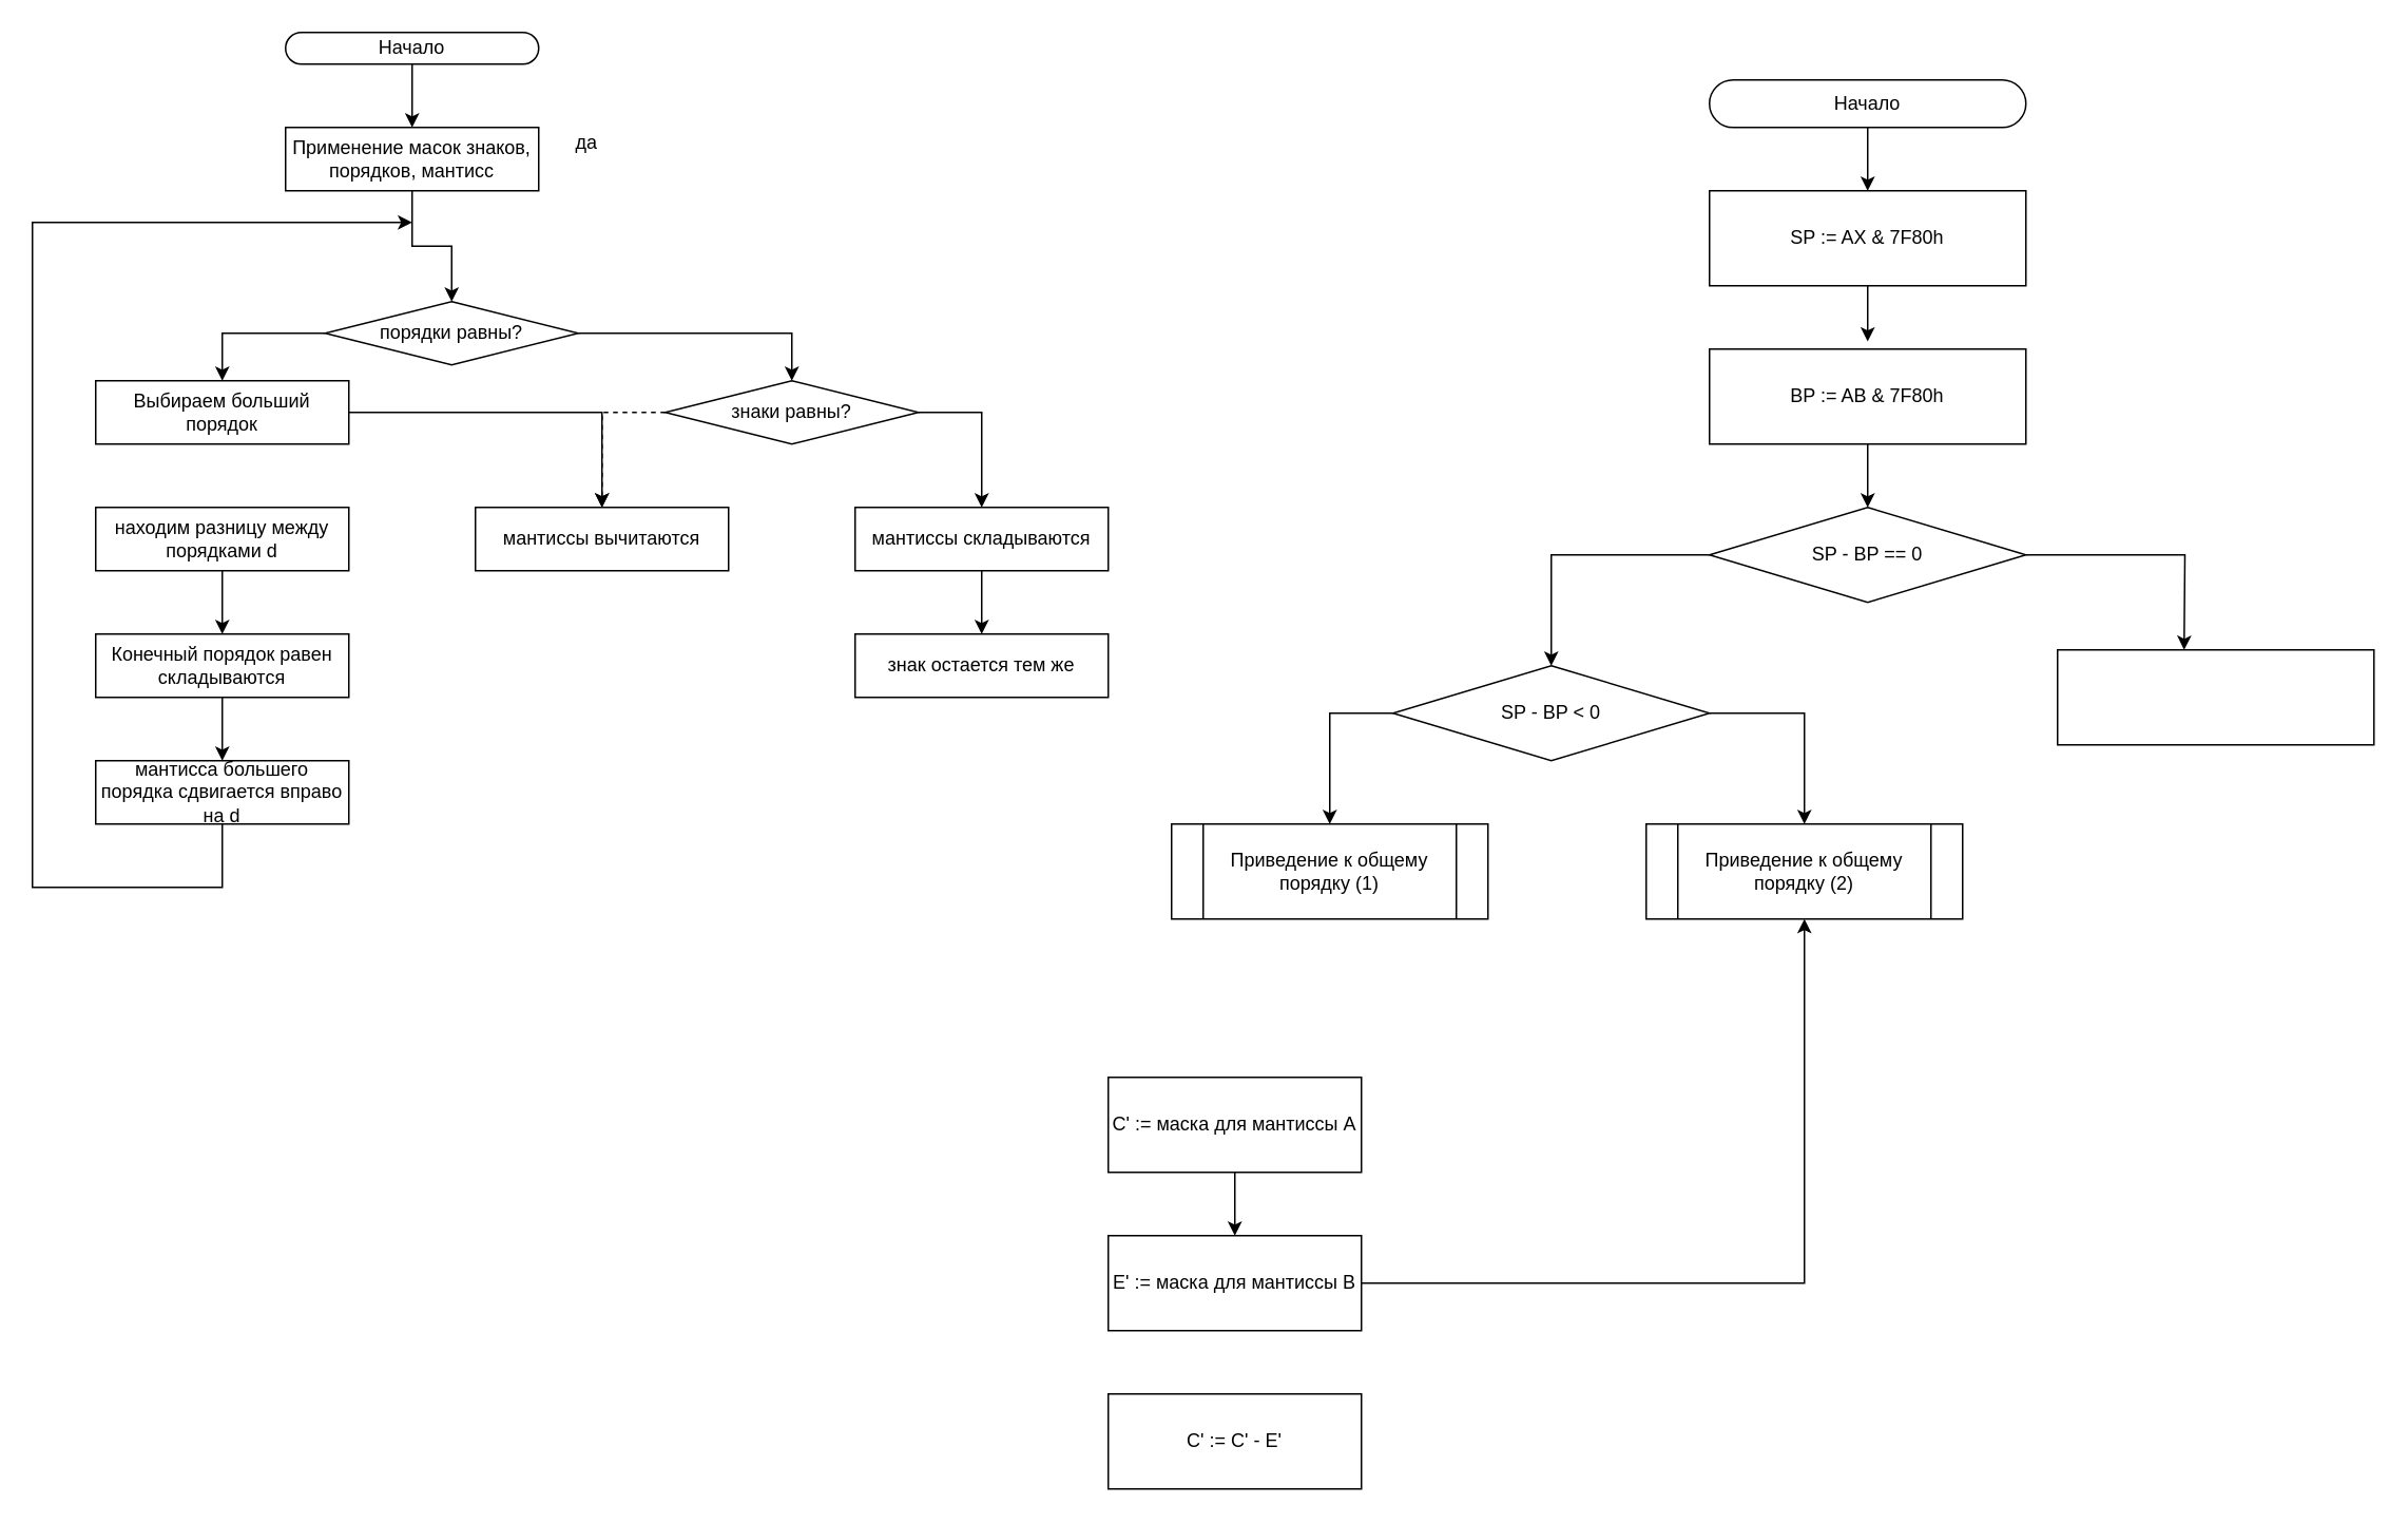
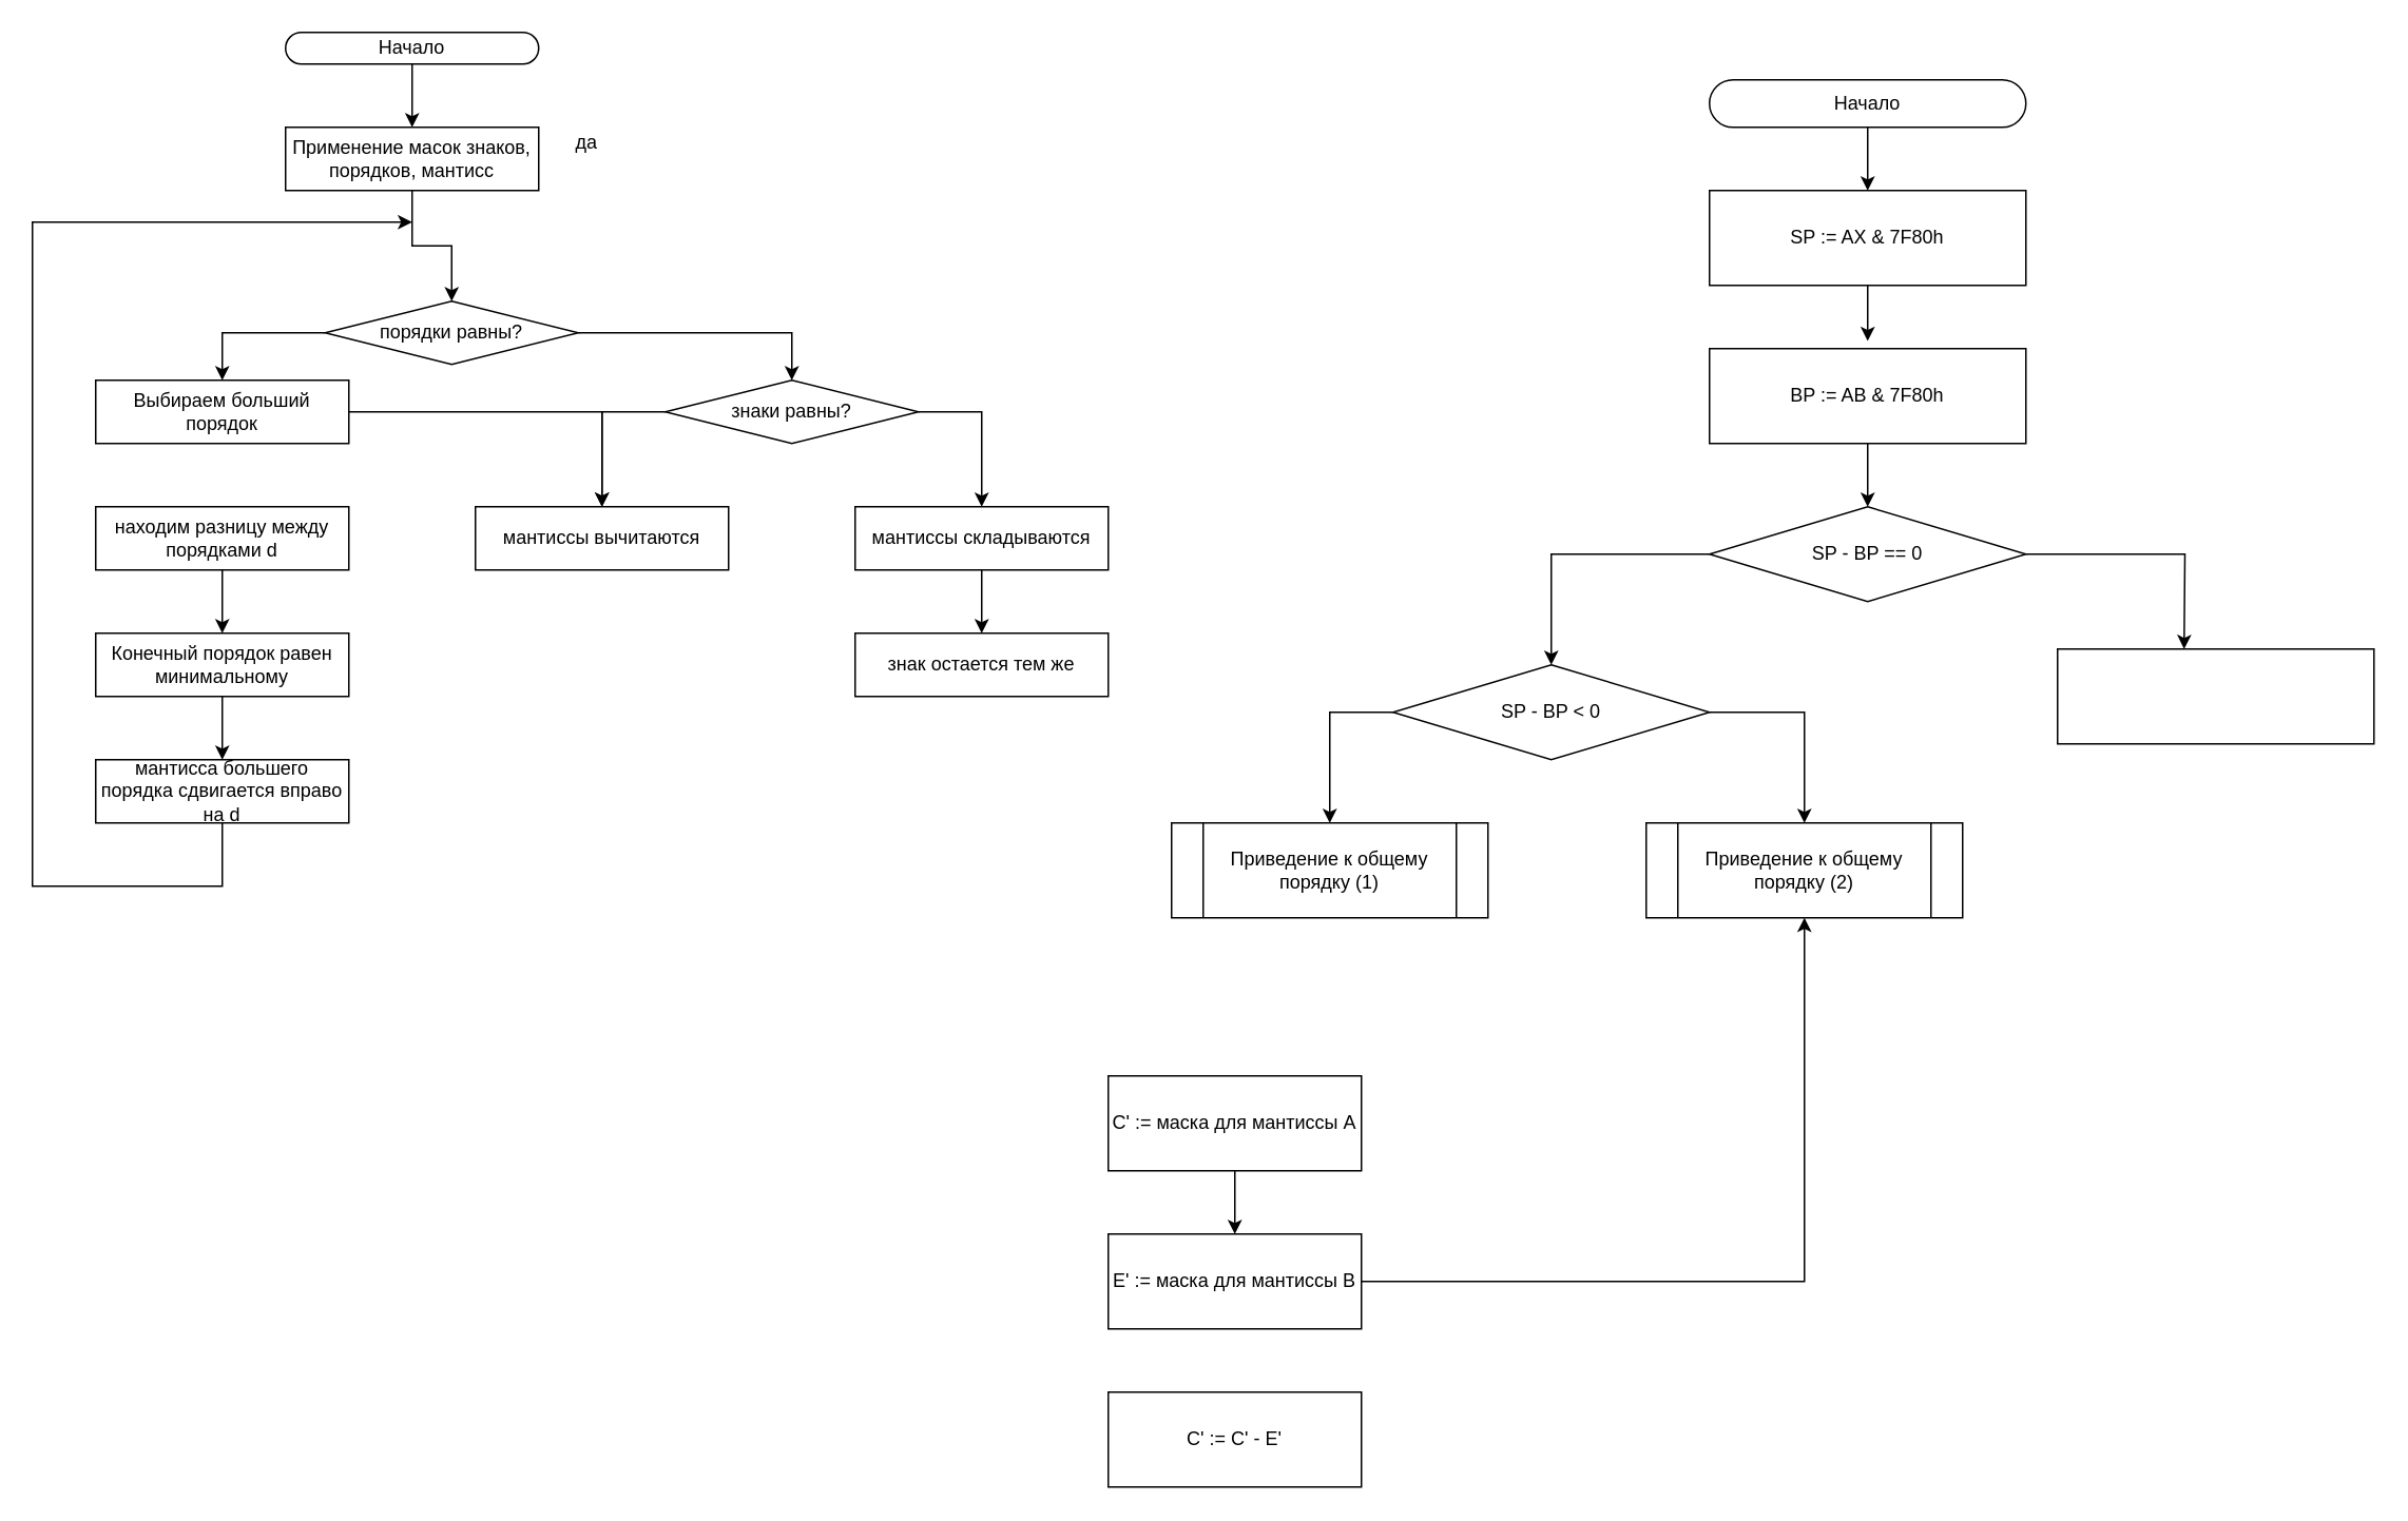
  <mxCell id="0" />
  <mxCell id="1" parent="0" />
  <mxCell id="2" style="edgeStyle=orthogonalEdgeStyle;rounded=0;orthogonalLoop=1;jettySize=auto;html=1;entryX=0.5;entryY=0;entryDx=0;entryDy=0;" edge="1" parent="1" source="3" target="5"><mxGeometry relative="1" as="geometry" /></mxCell>
  <mxCell id="3" value="Начало" style="rounded=1;whiteSpace=wrap;html=1;arcSize=50;" vertex="1" parent="1"><mxGeometry x="1080" y="50" width="200" height="30" as="geometry" /></mxCell>
  <mxCell id="4" style="edgeStyle=orthogonalEdgeStyle;rounded=0;orthogonalLoop=1;jettySize=auto;html=1;entryX=0.5;entryY=-0.08;entryDx=0;entryDy=0;entryPerimeter=0;" edge="1" parent="1" source="5" target="7"><mxGeometry relative="1" as="geometry" /></mxCell>
  <mxCell id="5" value="SP := AX &amp;amp; 7F80h" style="rounded=0;whiteSpace=wrap;html=1;" vertex="1" parent="1"><mxGeometry x="1080" y="120" width="200" height="60" as="geometry" /></mxCell>
  <mxCell id="6" style="edgeStyle=orthogonalEdgeStyle;rounded=0;orthogonalLoop=1;jettySize=auto;html=1;entryX=0.5;entryY=0;entryDx=0;entryDy=0;" edge="1" parent="1" source="7" target="10"><mxGeometry relative="1" as="geometry" /></mxCell>
  <mxCell id="7" value="BP := AB &amp;amp; 7F80h" style="rounded=0;whiteSpace=wrap;html=1;" vertex="1" parent="1"><mxGeometry x="1080" y="220" width="200" height="60" as="geometry" /></mxCell>
  <mxCell id="8" style="edgeStyle=orthogonalEdgeStyle;rounded=0;orthogonalLoop=1;jettySize=auto;html=1;entryX=0.5;entryY=0;entryDx=0;entryDy=0;exitX=0;exitY=0.5;exitDx=0;exitDy=0;" edge="1" parent="1" source="10" target="13"><mxGeometry relative="1" as="geometry" /></mxCell>
  <mxCell id="9" style="edgeStyle=orthogonalEdgeStyle;rounded=0;orthogonalLoop=1;jettySize=auto;html=1;entryX=0.5;entryY=0;entryDx=0;entryDy=0;exitX=1;exitY=0.5;exitDx=0;exitDy=0;" edge="1" parent="1" source="10"><mxGeometry relative="1" as="geometry"><mxPoint x="1380" y="410" as="targetPoint" /></mxGeometry></mxCell>
  <mxCell id="10" value="SP - BP == 0" style="rhombus;whiteSpace=wrap;html=1;" vertex="1" parent="1"><mxGeometry x="1080" y="320" width="200" height="60" as="geometry" /></mxCell>
  <mxCell id="11" style="edgeStyle=orthogonalEdgeStyle;rounded=0;orthogonalLoop=1;jettySize=auto;html=1;entryX=0.5;entryY=0;entryDx=0;entryDy=0;exitX=0;exitY=0.5;exitDx=0;exitDy=0;" edge="1" parent="1" source="13" target="14"><mxGeometry relative="1" as="geometry" /></mxCell>
  <mxCell id="12" style="edgeStyle=orthogonalEdgeStyle;rounded=0;orthogonalLoop=1;jettySize=auto;html=1;exitX=1;exitY=0.5;exitDx=0;exitDy=0;" edge="1" parent="1" source="13" target="15"><mxGeometry relative="1" as="geometry" /></mxCell>
  <mxCell id="13" value="SP - BP &amp;lt; 0" style="rhombus;whiteSpace=wrap;html=1;" vertex="1" parent="1"><mxGeometry x="880" y="420" width="200" height="60" as="geometry" /></mxCell>
  <mxCell id="14" value="Приведение к общему порядку (1)" style="shape=process;whiteSpace=wrap;html=1;backgroundOutline=1;size=0.1;" vertex="1" parent="1"><mxGeometry x="740" y="520" width="200" height="60" as="geometry" /></mxCell>
  <mxCell id="15" value="Приведение к общему порядку (2)" style="shape=process;whiteSpace=wrap;html=1;backgroundOutline=1;size=0.1;" vertex="1" parent="1"><mxGeometry x="1040" y="520" width="200" height="60" as="geometry" /></mxCell>
  <mxCell id="16" value="&amp;nbsp;" style="rounded=0;whiteSpace=wrap;html=1;" vertex="1" parent="1"><mxGeometry x="1300" y="410" width="200" height="60" as="geometry" /></mxCell>
  <mxCell id="17" style="edgeStyle=orthogonalEdgeStyle;rounded=0;orthogonalLoop=1;jettySize=auto;html=1;" edge="1" parent="1" source="18" target="39"><mxGeometry relative="1" as="geometry" /></mxCell>
  <mxCell id="18" value="Начало" style="rounded=1;whiteSpace=wrap;html=1;arcSize=50;" vertex="1" parent="1"><mxGeometry x="180" y="20" width="160" height="20" as="geometry" /></mxCell>
  <mxCell id="19" style="edgeStyle=orthogonalEdgeStyle;rounded=0;orthogonalLoop=1;jettySize=auto;html=1;entryX=0.5;entryY=0;entryDx=0;entryDy=0;" edge="1" parent="1" source="20" target="22"><mxGeometry relative="1" as="geometry" /></mxCell>
  <mxCell id="20" value="C' := маска для мантиссы A" style="rounded=0;whiteSpace=wrap;html=1;" vertex="1" parent="1"><mxGeometry x="700" y="680" width="160" height="60" as="geometry" /></mxCell>
  <mxCell id="21" style="edgeStyle=orthogonalEdgeStyle;rounded=0;orthogonalLoop=1;jettySize=auto;html=1;" edge="1" parent="1" source="22" target="15"><mxGeometry relative="1" as="geometry" /></mxCell>
  <mxCell id="22" value="E' := маска для мантиссы B" style="rounded=0;whiteSpace=wrap;html=1;" vertex="1" parent="1"><mxGeometry x="700" y="780" width="160" height="60" as="geometry" /></mxCell>
  <mxCell id="23" value="C' := C' - E'" style="rounded=0;whiteSpace=wrap;html=1;" vertex="1" parent="1"><mxGeometry x="700" y="880" width="160" height="60" as="geometry" /></mxCell>
  <mxCell id="24" style="edgeStyle=orthogonalEdgeStyle;rounded=0;orthogonalLoop=1;jettySize=auto;html=1;entryX=0.5;entryY=0;entryDx=0;entryDy=0;exitX=1;exitY=0.5;exitDx=0;exitDy=0;" edge="1" parent="1" source="26" target="29"><mxGeometry relative="1" as="geometry" /></mxCell>
  <mxCell id="25" style="edgeStyle=orthogonalEdgeStyle;rounded=0;orthogonalLoop=1;jettySize=auto;html=1;entryX=0.5;entryY=0;entryDx=0;entryDy=0;exitX=0;exitY=0.5;exitDx=0;exitDy=0;" edge="1" parent="1" source="26" target="35"><mxGeometry relative="1" as="geometry" /></mxCell>
  <mxCell id="26" value="порядки равны?" style="rhombus;whiteSpace=wrap;html=1;" vertex="1" parent="1"><mxGeometry x="205" y="190" width="160" height="40" as="geometry" /></mxCell>
- <mxCell id="27" style="edgeStyle=orthogonalEdgeStyle;rounded=0;orthogonalLoop=1;jettySize=auto;html=1;exitX=0;exitY=0.5;exitDx=0;exitDy=0;dashed=1;" edge="1" parent="1" source="29" target="30"><mxGeometry relative="1" as="geometry" /></mxCell>
+ <mxCell id="27" style="edgeStyle=orthogonalEdgeStyle;rounded=0;orthogonalLoop=1;jettySize=auto;html=1;exitX=0;exitY=0.5;exitDx=0;exitDy=0;" edge="1" parent="1" source="29" target="30"><mxGeometry relative="1" as="geometry" /></mxCell>
  <mxCell id="28" style="edgeStyle=orthogonalEdgeStyle;rounded=0;orthogonalLoop=1;jettySize=auto;html=1;entryX=0.5;entryY=0;entryDx=0;entryDy=0;exitX=1;exitY=0.5;exitDx=0;exitDy=0;" edge="1" parent="1" source="29" target="32"><mxGeometry relative="1" as="geometry"><mxPoint x="590" y="260" as="sourcePoint" /></mxGeometry></mxCell>
  <mxCell id="29" value="знаки равны?" style="rhombus;whiteSpace=wrap;html=1;" vertex="1" parent="1"><mxGeometry x="420" y="240" width="160" height="40" as="geometry" /></mxCell>
  <mxCell id="30" value="мантиссы вычитаются" style="rounded=0;whiteSpace=wrap;html=1;" vertex="1" parent="1"><mxGeometry x="300" y="320" width="160" height="40" as="geometry" /></mxCell>
  <mxCell id="31" style="edgeStyle=orthogonalEdgeStyle;rounded=0;orthogonalLoop=1;jettySize=auto;html=1;" edge="1" parent="1" source="32"><mxGeometry relative="1" as="geometry"><mxPoint x="620" y="400" as="targetPoint" /></mxGeometry></mxCell>
  <mxCell id="32" value="мантиссы складываются" style="rounded=0;whiteSpace=wrap;html=1;" vertex="1" parent="1"><mxGeometry x="540" y="320" width="160" height="40" as="geometry" /></mxCell>
  <mxCell id="33" value="да" style="text;html=1;align=center;verticalAlign=middle;resizable=0;points=[];autosize=1;strokeColor=none;fillColor=none;" vertex="1" parent="1"><mxGeometry x="350" y="75" width="40" height="30" as="geometry" /></mxCell>
  <mxCell id="34" style="edgeStyle=orthogonalEdgeStyle;rounded=0;orthogonalLoop=1;jettySize=auto;html=1;" edge="1" parent="1" source="35" target="30"><mxGeometry relative="1" as="geometry" /></mxCell>
  <mxCell id="35" value="Выбираем больший порядок" style="rounded=0;whiteSpace=wrap;html=1;" vertex="1" parent="1"><mxGeometry x="60" y="240" width="160" height="40" as="geometry" /></mxCell>
  <mxCell id="36" style="edgeStyle=orthogonalEdgeStyle;rounded=0;orthogonalLoop=1;jettySize=auto;html=1;entryX=0.5;entryY=0;entryDx=0;entryDy=0;" edge="1" parent="1" source="37" target="41"><mxGeometry relative="1" as="geometry" /></mxCell>
  <mxCell id="37" value="находим разницу между порядками d" style="rounded=0;whiteSpace=wrap;html=1;" vertex="1" parent="1"><mxGeometry x="60" y="320" width="160" height="40" as="geometry" /></mxCell>
  <mxCell id="38" style="edgeStyle=orthogonalEdgeStyle;rounded=0;orthogonalLoop=1;jettySize=auto;html=1;entryX=0.5;entryY=0;entryDx=0;entryDy=0;" edge="1" parent="1" source="39" target="26"><mxGeometry relative="1" as="geometry" /></mxCell>
  <mxCell id="39" value="Применение масок знаков, порядков, мантисс" style="rounded=0;whiteSpace=wrap;html=1;" vertex="1" parent="1"><mxGeometry x="180" y="80" width="160" height="40" as="geometry" /></mxCell>
  <mxCell id="40" style="edgeStyle=orthogonalEdgeStyle;rounded=0;orthogonalLoop=1;jettySize=auto;html=1;entryX=0.5;entryY=0;entryDx=0;entryDy=0;" edge="1" parent="1" source="41" target="43"><mxGeometry relative="1" as="geometry" /></mxCell>
- <mxCell id="41" value="Конечный порядок равен складываются" style="rounded=0;whiteSpace=wrap;html=1;" vertex="1" parent="1"><mxGeometry x="60" y="400" width="160" height="40" as="geometry" /></mxCell>
+ <mxCell id="41" value="Конечный порядок равен минимальному" style="rounded=0;whiteSpace=wrap;html=1;" vertex="1" parent="1"><mxGeometry x="60" y="400" width="160" height="40" as="geometry" /></mxCell>
  <mxCell id="42" style="edgeStyle=orthogonalEdgeStyle;rounded=0;orthogonalLoop=1;jettySize=auto;html=1;" edge="1" parent="1" source="43"><mxGeometry relative="1" as="geometry"><mxPoint x="260" y="140" as="targetPoint" /><Array as="points"><mxPoint x="140" y="560" /><mxPoint x="20" y="560" /><mxPoint x="20" y="140" /><mxPoint x="260" y="140" /></Array></mxGeometry></mxCell>
  <mxCell id="43" value="мантисса большего порядка сдвигается вправо на d" style="rounded=0;whiteSpace=wrap;html=1;" vertex="1" parent="1"><mxGeometry x="60" y="480" width="160" height="40" as="geometry" /></mxCell>
  <mxCell id="44" value="знак остается тем же" style="rounded=0;whiteSpace=wrap;html=1;" vertex="1" parent="1"><mxGeometry x="540" y="400" width="160" height="40" as="geometry" /></mxCell>
